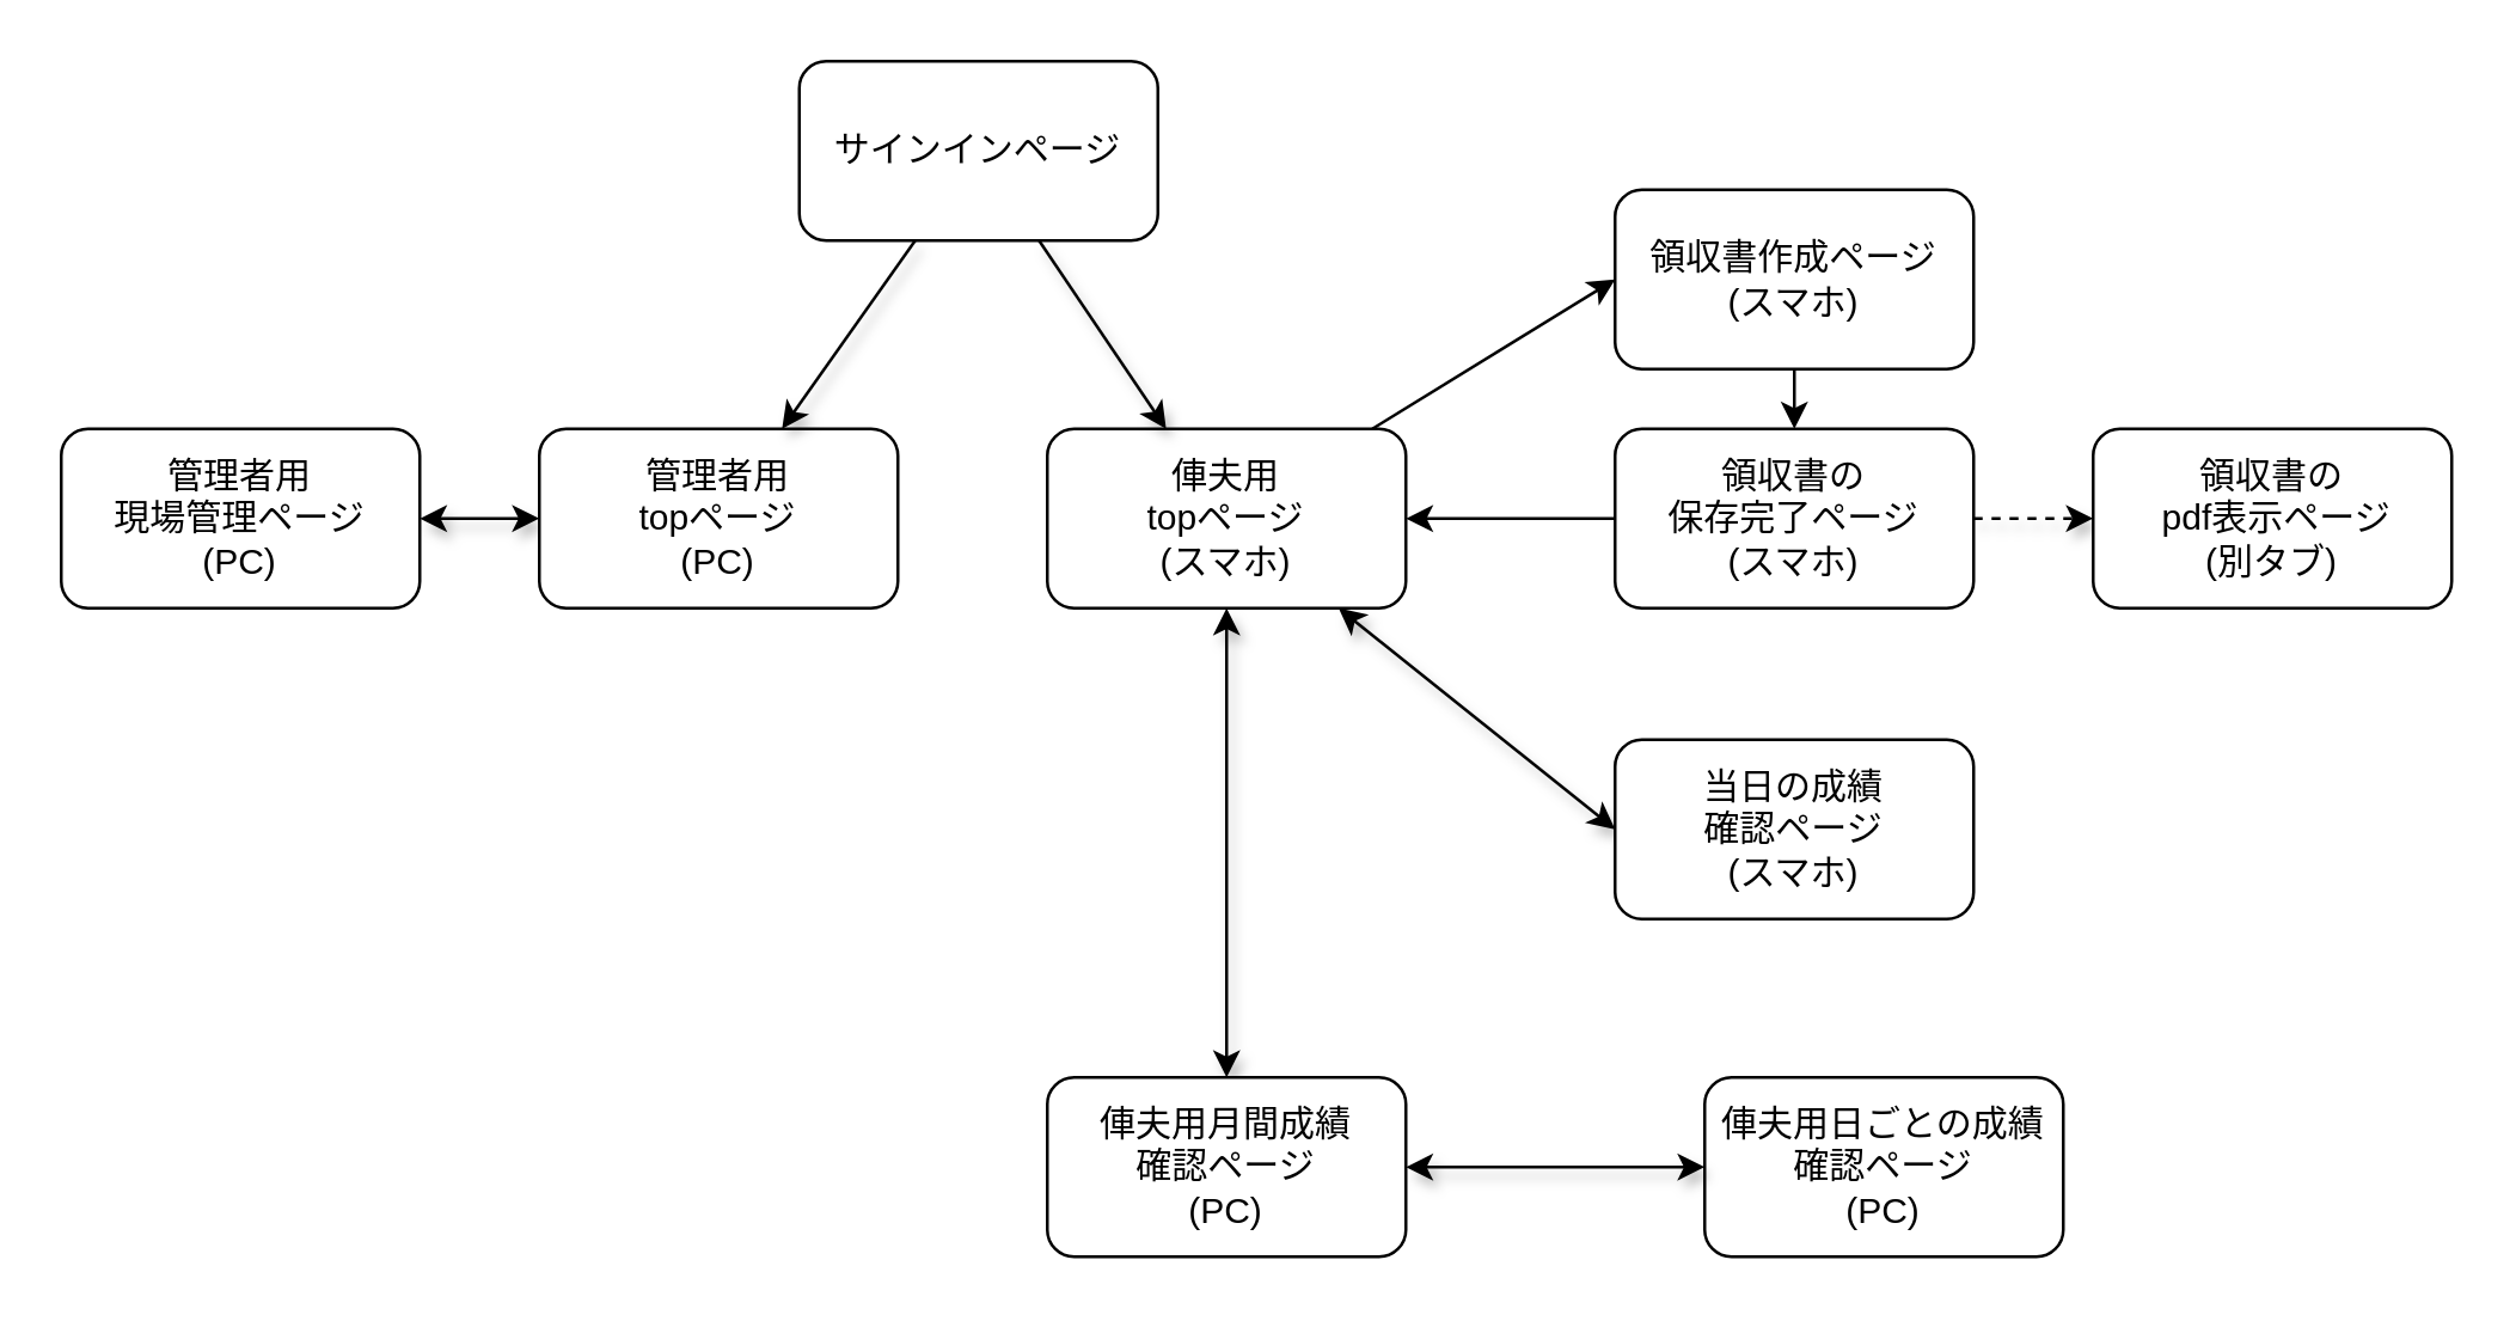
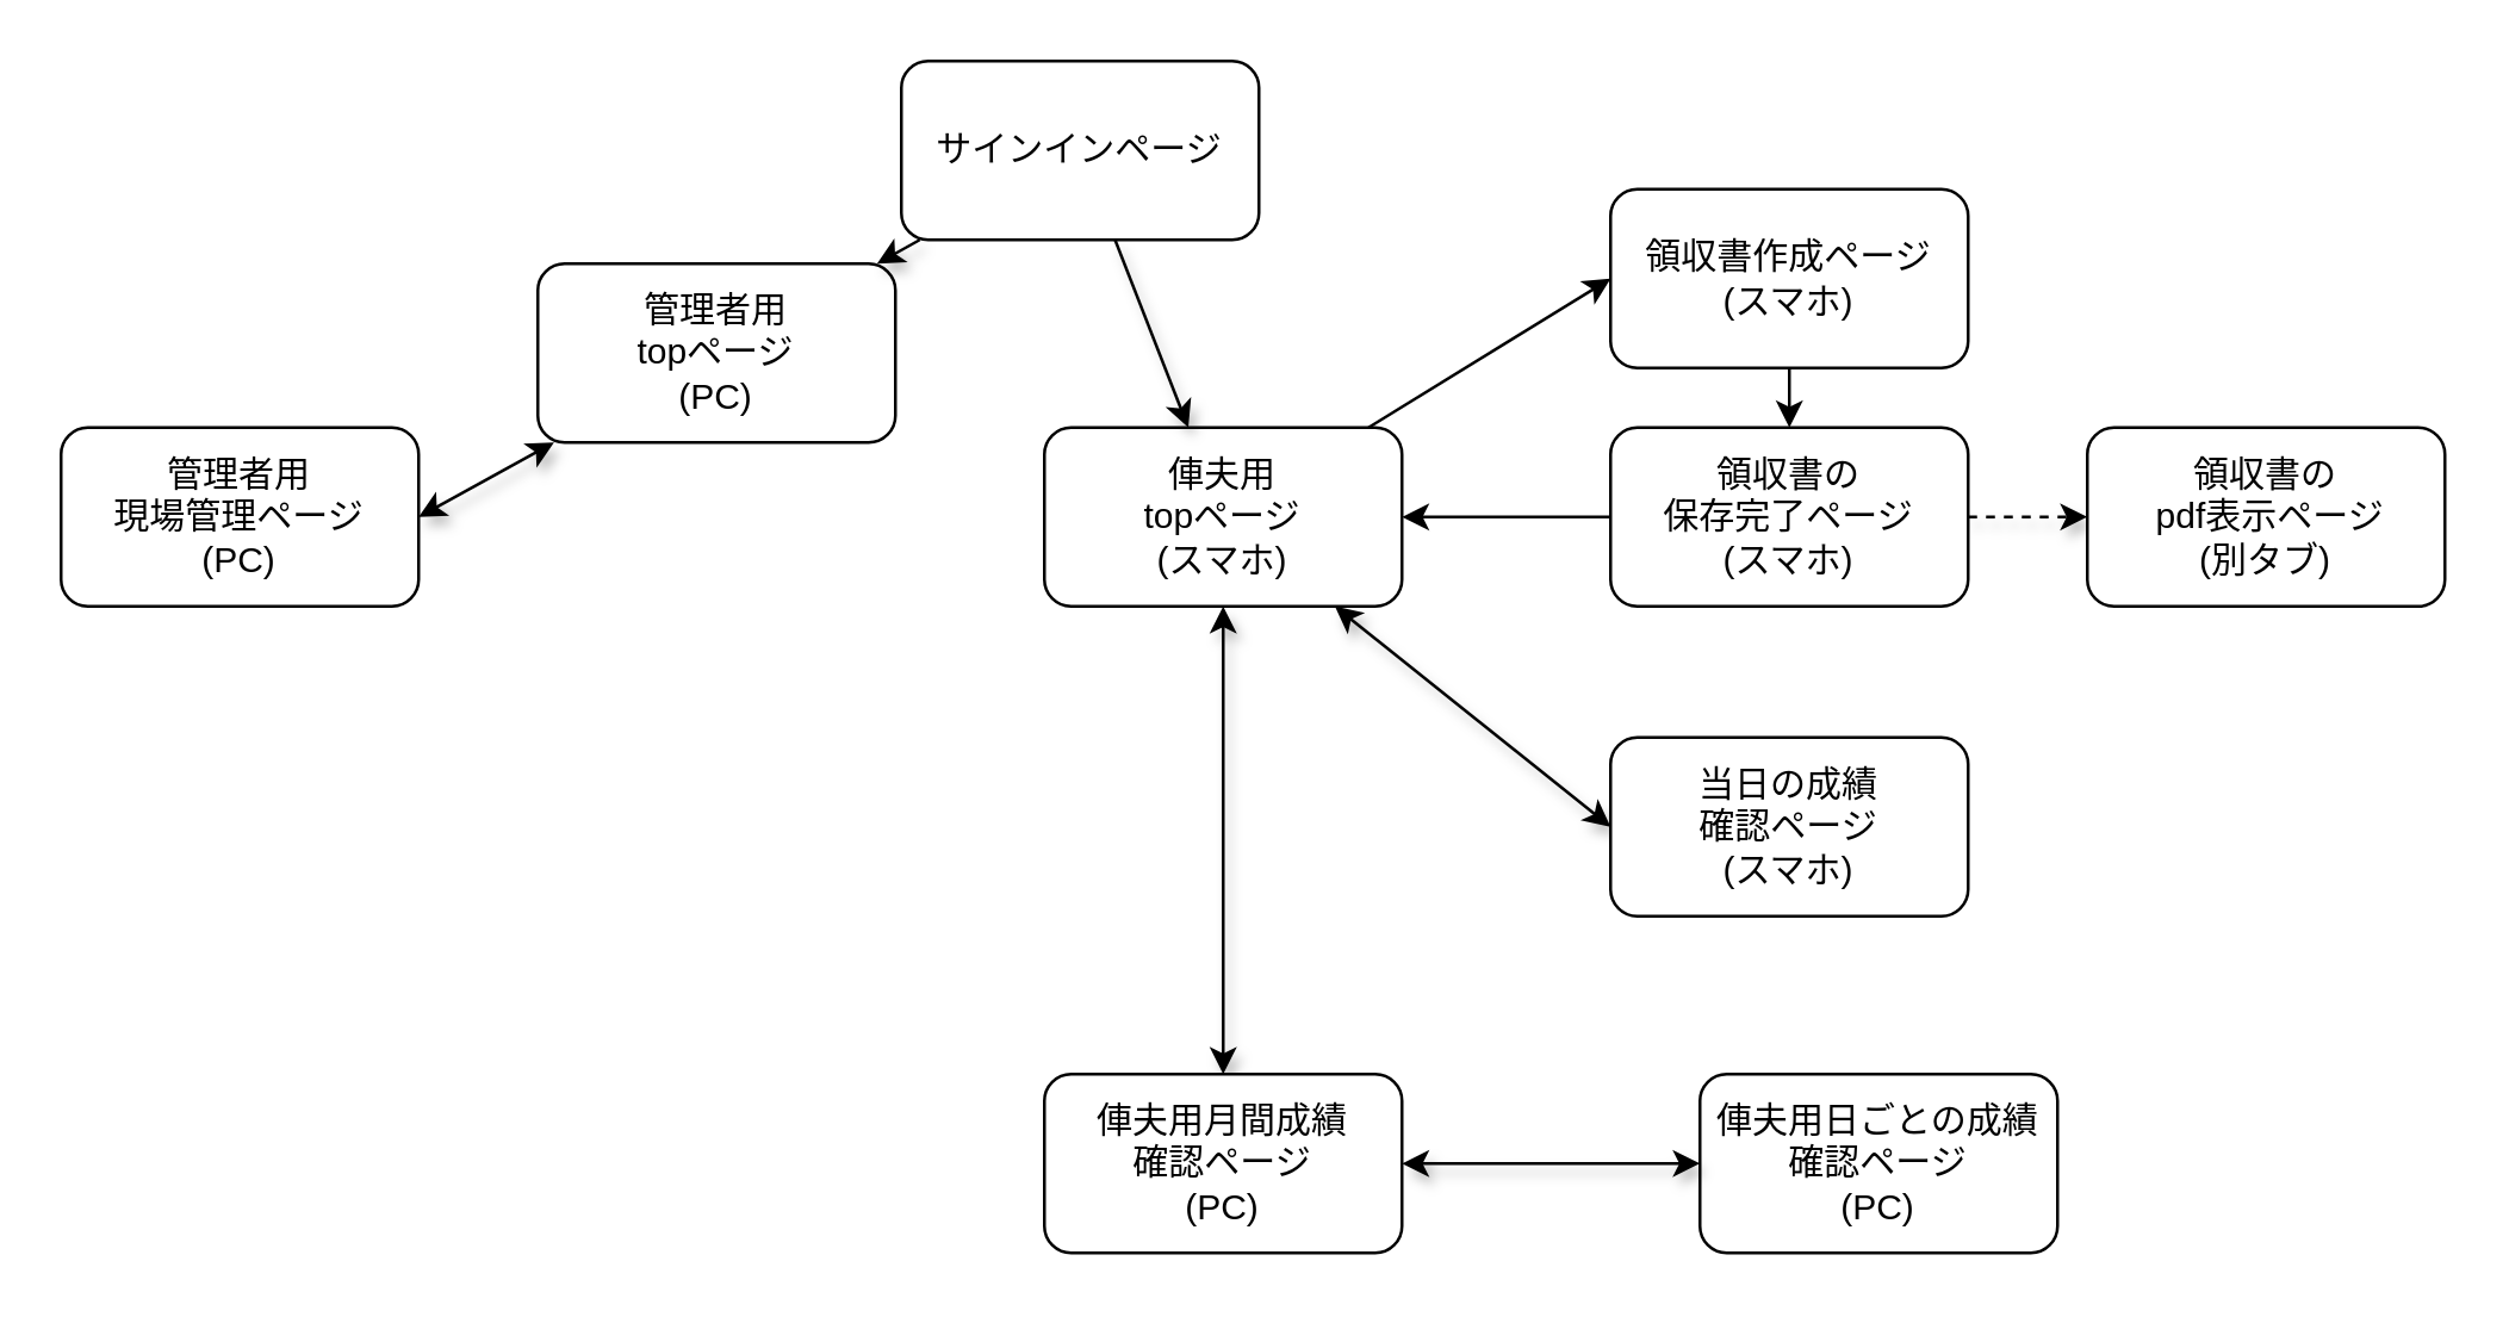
  <mxCell id="0" />
  <mxCell id="1" parent="0" />
  <mxCell id="2" style="edgeStyle=none;rounded=0;orthogonalLoop=1;jettySize=auto;html=1;" edge="1" parent="1" source="3" target="11"><mxGeometry relative="1" as="geometry" /></mxCell>
  <mxCell id="3" value="領収書作成ページ&lt;br&gt;(スマホ)" style="rounded=1;whiteSpace=wrap;html=1;" vertex="1" parent="1"><mxGeometry x="540" y="63" width="120" height="60" as="geometry" /></mxCell>
  <mxCell id="4" style="rounded=0;orthogonalLoop=1;jettySize=auto;html=1;entryX=0;entryY=0.5;entryDx=0;entryDy=0;" edge="1" parent="1" source="7" target="3"><mxGeometry relative="1" as="geometry" /></mxCell>
  <mxCell id="5" style="edgeStyle=none;rounded=0;orthogonalLoop=1;jettySize=auto;html=1;entryX=0;entryY=0.5;entryDx=0;entryDy=0;shadow=1;startArrow=classic;startFill=1;" edge="1" parent="1" source="7" target="8"><mxGeometry relative="1" as="geometry" /></mxCell>
  <mxCell id="6" style="edgeStyle=none;rounded=0;orthogonalLoop=1;jettySize=auto;html=1;shadow=1;startArrow=classic;startFill=1;" edge="1" parent="1" source="7" target="20"><mxGeometry relative="1" as="geometry" /></mxCell>
  <mxCell id="7" value="俥夫用&lt;br&gt;topページ&lt;br&gt;(スマホ)" style="rounded=1;whiteSpace=wrap;html=1;" vertex="1" parent="1"><mxGeometry x="350" y="143" width="120" height="60" as="geometry" /></mxCell>
  <mxCell id="8" value="当日の成績&lt;br&gt;確認ページ&lt;br&gt;(スマホ)" style="rounded=1;whiteSpace=wrap;html=1;" vertex="1" parent="1"><mxGeometry x="540" y="247" width="120" height="60" as="geometry" /></mxCell>
  <mxCell id="9" style="edgeStyle=none;rounded=0;orthogonalLoop=1;jettySize=auto;html=1;" edge="1" parent="1" source="11" target="7"><mxGeometry relative="1" as="geometry" /></mxCell>
  <mxCell id="10" style="edgeStyle=none;rounded=0;orthogonalLoop=1;jettySize=auto;html=1;entryX=0;entryY=0.5;entryDx=0;entryDy=0;shadow=1;startArrow=none;startFill=0;dashed=1;" edge="1" parent="1" source="11" target="12"><mxGeometry relative="1" as="geometry" /></mxCell>
  <mxCell id="11" value="領収書の&lt;br&gt;保存完了ページ&lt;br&gt;(スマホ)" style="rounded=1;whiteSpace=wrap;html=1;" vertex="1" parent="1"><mxGeometry x="540" y="143" width="120" height="60" as="geometry" /></mxCell>
  <mxCell id="12" value="領収書の&lt;br&gt;&amp;nbsp;pdf表示ページ&lt;br&gt;(別タブ)" style="rounded=1;whiteSpace=wrap;html=1;" vertex="1" parent="1"><mxGeometry x="700" y="143" width="120" height="60" as="geometry" /></mxCell>
  <mxCell id="13" style="edgeStyle=none;rounded=0;orthogonalLoop=1;jettySize=auto;html=1;entryX=1;entryY=0.5;entryDx=0;entryDy=0;shadow=1;startArrow=classic;startFill=1;" edge="1" parent="1" source="14" target="21"><mxGeometry relative="1" as="geometry" /></mxCell>
- <mxCell id="14" value="管理者用&lt;br&gt;topページ&lt;br&gt;(PC)" style="rounded=1;whiteSpace=wrap;html=1;" vertex="1" parent="1"><mxGeometry x="180" y="143" width="120" height="60" as="geometry" /></mxCell>
+ <mxCell id="14" value="管理者用&lt;br&gt;topページ&lt;br&gt;(PC)" style="rounded=1;whiteSpace=wrap;html=1;" vertex="1" parent="1"><mxGeometry x="180" y="88" width="120" height="60" as="geometry" /></mxCell>
  <mxCell id="15" style="edgeStyle=none;rounded=0;orthogonalLoop=1;jettySize=auto;html=1;shadow=1;startArrow=none;startFill=0;" edge="1" parent="1" source="17" target="7"><mxGeometry relative="1" as="geometry" /></mxCell>
  <mxCell id="16" style="edgeStyle=none;rounded=0;orthogonalLoop=1;jettySize=auto;html=1;shadow=1;startArrow=none;startFill=0;" edge="1" parent="1" source="17" target="14"><mxGeometry relative="1" as="geometry" /></mxCell>
- <mxCell id="17" value="サインインページ" style="rounded=1;whiteSpace=wrap;html=1;" vertex="1" parent="1"><mxGeometry x="267" y="20" width="120" height="60" as="geometry" /></mxCell>
+ <mxCell id="17" value="サインインページ" style="rounded=1;whiteSpace=wrap;html=1;" vertex="1" parent="1"><mxGeometry x="302" y="20" width="120" height="60" as="geometry" /></mxCell>
  <mxCell id="18" value="俥夫用日ごとの成績&lt;br&gt;確認ページ&lt;br&gt;(PC)" style="rounded=1;whiteSpace=wrap;html=1;" vertex="1" parent="1"><mxGeometry x="570" y="360" width="120" height="60" as="geometry" /></mxCell>
  <mxCell id="19" style="edgeStyle=none;rounded=0;orthogonalLoop=1;jettySize=auto;html=1;entryX=0;entryY=0.5;entryDx=0;entryDy=0;shadow=1;startArrow=classic;startFill=1;" edge="1" parent="1" source="20" target="18"><mxGeometry relative="1" as="geometry" /></mxCell>
  <mxCell id="20" value="俥夫用月間成績&lt;br&gt;確認ページ&lt;br&gt;(PC)" style="rounded=1;whiteSpace=wrap;html=1;" vertex="1" parent="1"><mxGeometry x="350" y="360" width="120" height="60" as="geometry" /></mxCell>
  <mxCell id="21" value="管理者用&lt;br&gt;現場管理ページ&lt;br&gt;(PC)" style="rounded=1;whiteSpace=wrap;html=1;" vertex="1" parent="1"><mxGeometry x="20" y="143" width="120" height="60" as="geometry" /></mxCell>
